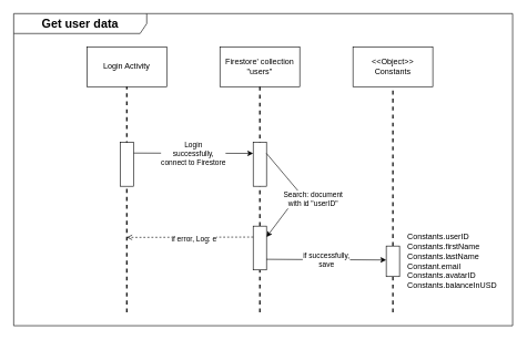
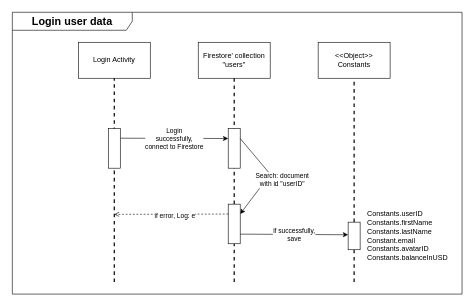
  <mxCell id="0" />
  <mxCell id="1" parent="0" />
  <mxCell id="2" value="Login Activity" style="rounded=0;whiteSpace=wrap;html=1;" parent="1" vertex="1"><mxGeometry x="130" y="70" width="120" height="60" as="geometry" /></mxCell>
  <mxCell id="3" value="" style="endArrow=none;dashed=1;html=1;strokeWidth=2;rounded=0;" parent="1" target="2" edge="1"><mxGeometry width="50" height="50" relative="1" as="geometry"><mxPoint x="190" y="470" as="sourcePoint" /><mxPoint x="500" y="300" as="targetPoint" /></mxGeometry></mxCell>
  <mxCell id="4" value="" style="endArrow=classic;html=1;rounded=0;entryX=0;entryY=0.25;entryDx=0;entryDy=0;" parent="1" target="9" edge="1"><mxGeometry width="50" height="50" relative="1" as="geometry"><mxPoint x="200" y="230" as="sourcePoint" /><mxPoint x="370" y="230.5" as="targetPoint" /></mxGeometry></mxCell>
  <mxCell id="5" value="Login&lt;br&gt;successfully,&lt;br&gt;connect to Firestore" style="edgeLabel;html=1;align=center;verticalAlign=middle;resizable=0;points=[];" parent="4" vertex="1" connectable="0"><mxGeometry x="0.003" relative="1" as="geometry"><mxPoint as="offset" /></mxGeometry></mxCell>
  <mxCell id="6" value="" style="rounded=0;whiteSpace=wrap;html=1;" parent="1" vertex="1"><mxGeometry x="180" y="214" width="20" height="66" as="geometry" /></mxCell>
  <mxCell id="7" value="Firestore' collection &quot;users&quot;" style="rounded=0;whiteSpace=wrap;html=1;" parent="1" vertex="1"><mxGeometry x="330" y="70" width="120" height="60" as="geometry" /></mxCell>
  <mxCell id="8" value="" style="endArrow=none;dashed=1;html=1;strokeWidth=2;rounded=0;" parent="1" source="13" target="7" edge="1"><mxGeometry width="50" height="50" relative="1" as="geometry"><mxPoint x="390" y="630" as="sourcePoint" /><mxPoint x="700" y="300" as="targetPoint" /></mxGeometry></mxCell>
  <mxCell id="9" value="" style="rounded=0;whiteSpace=wrap;html=1;" parent="1" vertex="1"><mxGeometry x="380" y="214" width="20" height="66" as="geometry" /></mxCell>
  <mxCell id="10" value="" style="endArrow=classic;html=1;rounded=0;exitX=1;exitY=0.25;exitDx=0;exitDy=0;entryX=1;entryY=0.25;entryDx=0;entryDy=0;" parent="1" source="9" target="13" edge="1"><mxGeometry width="50" height="50" relative="1" as="geometry"><mxPoint x="370" y="420" as="sourcePoint" /><mxPoint x="420" y="370" as="targetPoint" /><Array as="points"><mxPoint x="450" y="290" /></Array></mxGeometry></mxCell>
  <mxCell id="11" value="Search: document &lt;br&gt;with id &quot;userID&quot;" style="edgeLabel;html=1;align=center;verticalAlign=middle;resizable=0;points=[];" parent="10" vertex="1" connectable="0"><mxGeometry x="-0.192" y="2" relative="1" as="geometry"><mxPoint x="26" y="21" as="offset" /></mxGeometry></mxCell>
  <mxCell id="12" value="" style="endArrow=none;dashed=1;html=1;strokeWidth=2;rounded=0;" parent="1" target="13" edge="1"><mxGeometry width="50" height="50" relative="1" as="geometry"><mxPoint x="390" y="470" as="sourcePoint" /><mxPoint x="390" y="130" as="targetPoint" /></mxGeometry></mxCell>
  <mxCell id="13" value="" style="rounded=0;whiteSpace=wrap;html=1;" parent="1" vertex="1"><mxGeometry x="380" y="340" width="20" height="66" as="geometry" /></mxCell>
  <mxCell id="14" value="" style="endArrow=open;html=1;rounded=0;exitX=0;exitY=0.25;exitDx=0;exitDy=0;endFill=0;dashed=1;" parent="1" source="13" edge="1"><mxGeometry width="50" height="50" relative="1" as="geometry"><mxPoint x="580" y="355" as="sourcePoint" /><mxPoint x="190" y="357" as="targetPoint" /></mxGeometry></mxCell>
  <mxCell id="15" value="if error, Log: e" style="edgeLabel;html=1;align=center;verticalAlign=middle;resizable=0;points=[];" parent="14" vertex="1" connectable="0"><mxGeometry x="0.423" y="2" relative="1" as="geometry"><mxPoint x="45" as="offset" /></mxGeometry></mxCell>
  <mxCell id="16" value="" style="endArrow=classic;html=1;rounded=0;entryX=0;entryY=0.25;entryDx=0;entryDy=0;" edge="1" parent="1"><mxGeometry width="50" height="50" relative="1" as="geometry"><mxPoint x="400" y="390" as="sourcePoint" /><mxPoint x="580" y="391" as="targetPoint" /></mxGeometry></mxCell>
  <mxCell id="17" value="if successfully,&lt;br&gt;save" style="edgeLabel;html=1;align=center;verticalAlign=middle;resizable=0;points=[];" vertex="1" connectable="0" parent="16"><mxGeometry x="0.003" relative="1" as="geometry"><mxPoint as="offset" /></mxGeometry></mxCell>
  <mxCell id="18" value="&amp;lt;&amp;lt;Object&amp;gt;&amp;gt;&lt;br&gt;Constants" style="rounded=0;whiteSpace=wrap;html=1;" vertex="1" parent="1"><mxGeometry x="530" y="70" width="120" height="60" as="geometry" /></mxCell>
  <mxCell id="19" value="" style="endArrow=none;dashed=1;html=1;strokeWidth=2;rounded=0;" edge="1" parent="1" source="21" target="18"><mxGeometry width="50" height="50" relative="1" as="geometry"><mxPoint x="590" y="630" as="sourcePoint" /><mxPoint x="900" y="300" as="targetPoint" /></mxGeometry></mxCell>
  <mxCell id="20" value="" style="endArrow=none;dashed=1;html=1;strokeWidth=2;rounded=0;" edge="1" parent="1" target="21"><mxGeometry width="50" height="50" relative="1" as="geometry"><mxPoint x="590" y="470" as="sourcePoint" /><mxPoint x="590" y="130" as="targetPoint" /></mxGeometry></mxCell>
  <mxCell id="21" value="" style="rounded=0;whiteSpace=wrap;html=1;" vertex="1" parent="1"><mxGeometry x="580" y="370" width="20" height="46" as="geometry" /></mxCell>
  <mxCell id="22" value="Constants.userID&lt;br&gt;Constants.firstName&lt;br&gt;Constants.lastName&lt;br&gt;Constant.email&lt;br&gt;Constants.avatarID&lt;br&gt;Constants.balanceInUSD&amp;nbsp;" style="text;html=1;strokeColor=none;fillColor=none;align=left;verticalAlign=middle;whiteSpace=wrap;rounded=0;" vertex="1" parent="1"><mxGeometry x="610" y="378" width="60" height="30" as="geometry" /></mxCell>
- <mxCell id="23" value="&lt;font style=&quot;font-size: 18px;&quot;&gt;&lt;b&gt;Get user data&lt;/b&gt;&lt;/font&gt;" style="shape=umlFrame;whiteSpace=wrap;html=1;pointerEvents=0;width=200;height=30;" vertex="1" parent="1"><mxGeometry x="20" y="20" width="750" height="470" as="geometry" /></mxCell>
+ <mxCell id="23" value="&lt;font style=&quot;font-size: 18px;&quot;&gt;&lt;b&gt;Login user data&lt;/b&gt;&lt;/font&gt;" style="shape=umlFrame;whiteSpace=wrap;html=1;pointerEvents=0;width=200;height=30;" vertex="1" parent="1"><mxGeometry x="20" y="20" width="750" height="470" as="geometry" /></mxCell>
